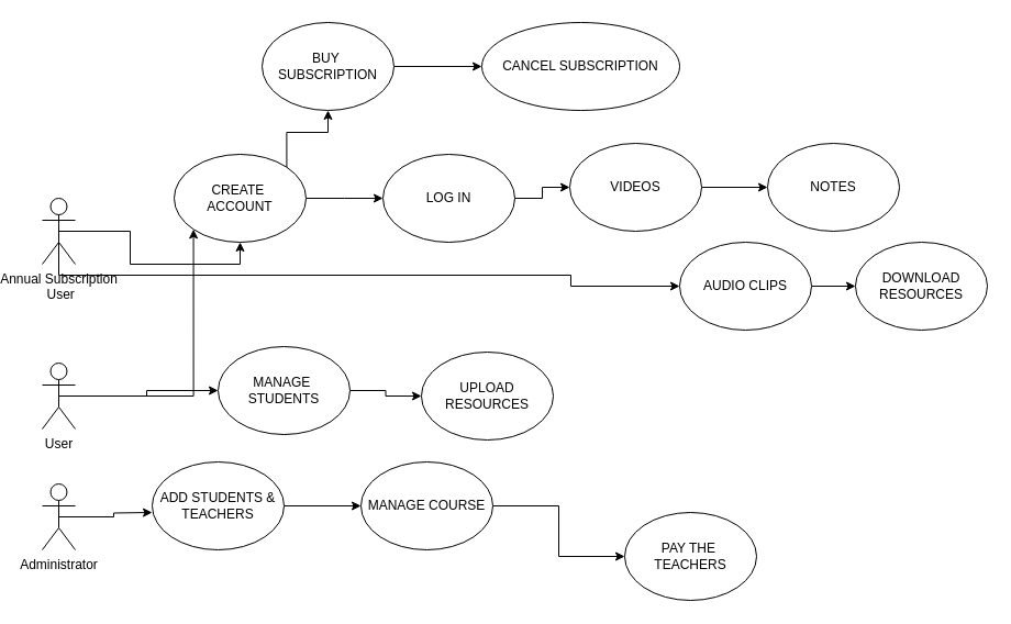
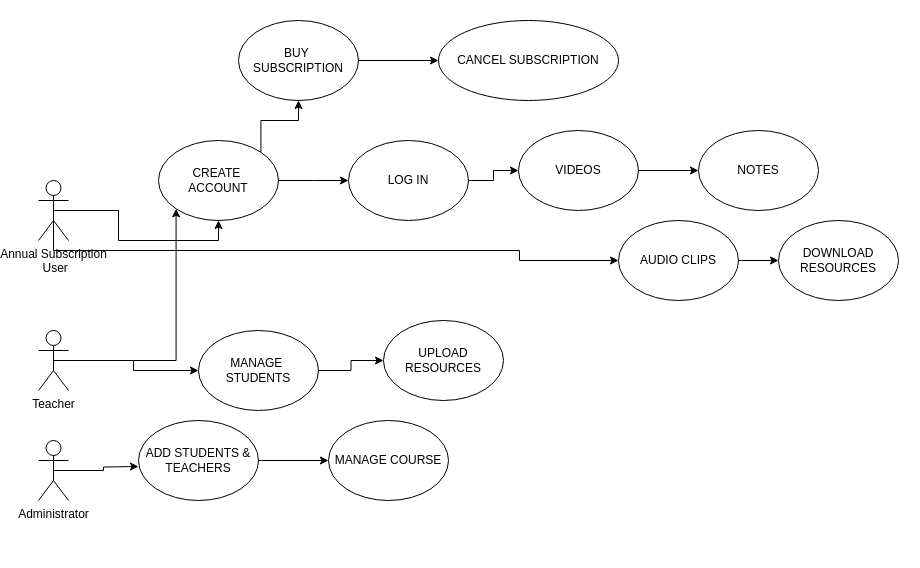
  <mxCell id="0" />
  <mxCell id="1" parent="0" />
  <mxCell id="2" style="edgeStyle=orthogonalEdgeStyle;rounded=0;orthogonalLoop=1;jettySize=auto;html=1;exitX=0.5;exitY=0.5;exitDx=0;exitDy=0;exitPerimeter=0;entryX=0.5;entryY=1;entryDx=0;entryDy=0;" edge="1" parent="1" source="4" target="9"><mxGeometry relative="1" as="geometry"><mxPoint x="200" y="270" as="targetPoint" /><Array as="points"><mxPoint x="100" y="210" /><mxPoint x="100" y="240" /><mxPoint x="200" y="240" /></Array></mxGeometry></mxCell>
  <mxCell id="3" style="edgeStyle=orthogonalEdgeStyle;rounded=0;orthogonalLoop=1;jettySize=auto;html=1;exitX=0.5;exitY=0.5;exitDx=0;exitDy=0;exitPerimeter=0;" edge="1" parent="1" source="4" target="17"><mxGeometry relative="1" as="geometry"><mxPoint x="530" y="260" as="targetPoint" /><Array as="points"><mxPoint x="35" y="250" /><mxPoint x="501" y="250" /></Array></mxGeometry></mxCell>
  <mxCell id="4" value="&lt;div&gt;Annual Subscription&lt;/div&gt;&lt;div&gt;&amp;nbsp;User&lt;/div&gt;" style="shape=umlActor;verticalLabelPosition=bottom;verticalAlign=top;html=1;outlineConnect=0;" vertex="1" parent="1"><mxGeometry x="20" y="180" width="30" height="60" as="geometry" /></mxCell>
  <mxCell id="5" style="edgeStyle=orthogonalEdgeStyle;rounded=0;orthogonalLoop=1;jettySize=auto;html=1;exitX=0.5;exitY=0.5;exitDx=0;exitDy=0;exitPerimeter=0;" edge="1" parent="1" source="6"><mxGeometry relative="1" as="geometry"><mxPoint x="120" y="466" as="targetPoint" /></mxGeometry></mxCell>
  <mxCell id="6" value="Administrator&lt;br&gt;&lt;div&gt;&lt;br&gt;&lt;/div&gt;" style="shape=umlActor;verticalLabelPosition=bottom;verticalAlign=top;html=1;outlineConnect=0;" vertex="1" parent="1"><mxGeometry x="20" y="440" width="30" height="60" as="geometry" /></mxCell>
  <mxCell id="7" style="edgeStyle=orthogonalEdgeStyle;rounded=0;orthogonalLoop=1;jettySize=auto;html=1;exitX=1;exitY=0.5;exitDx=0;exitDy=0;" edge="1" parent="1" source="9"><mxGeometry relative="1" as="geometry"><mxPoint x="330" y="180" as="targetPoint" /></mxGeometry></mxCell>
  <mxCell id="8" style="edgeStyle=orthogonalEdgeStyle;rounded=0;orthogonalLoop=1;jettySize=auto;html=1;exitX=1;exitY=0;exitDx=0;exitDy=0;" edge="1" parent="1" source="9" target="30"><mxGeometry relative="1" as="geometry"><mxPoint x="280" y="120" as="targetPoint" /></mxGeometry></mxCell>
  <mxCell id="9" value="CREATE&amp;nbsp;&lt;div&gt;ACCOUNT&lt;/div&gt;" style="ellipse;whiteSpace=wrap;html=1;" vertex="1" parent="1"><mxGeometry x="140" y="140" width="120" height="80" as="geometry" /></mxCell>
  <mxCell id="10" style="edgeStyle=orthogonalEdgeStyle;rounded=0;orthogonalLoop=1;jettySize=auto;html=1;exitX=1;exitY=0.5;exitDx=0;exitDy=0;" edge="1" parent="1" source="11" target="15"><mxGeometry relative="1" as="geometry" /></mxCell>
  <mxCell id="11" value="LOG IN" style="ellipse;whiteSpace=wrap;html=1;" vertex="1" parent="1"><mxGeometry x="330" y="140" width="120" height="80" as="geometry" /></mxCell>
  <mxCell id="12" style="edgeStyle=orthogonalEdgeStyle;rounded=0;orthogonalLoop=1;jettySize=auto;html=1;exitX=1;exitY=0.5;exitDx=0;exitDy=0;" edge="1" parent="1" source="13" target="21"><mxGeometry relative="1" as="geometry"><mxPoint x="310" y="466" as="targetPoint" /></mxGeometry></mxCell>
  <mxCell id="13" value="ADD STUDENTS &amp;amp; TEACHERS" style="ellipse;whiteSpace=wrap;html=1;" vertex="1" parent="1"><mxGeometry x="120" y="420" width="120" height="80" as="geometry" /></mxCell>
  <mxCell id="14" style="edgeStyle=orthogonalEdgeStyle;rounded=0;orthogonalLoop=1;jettySize=auto;html=1;exitX=1;exitY=0.5;exitDx=0;exitDy=0;" edge="1" parent="1" source="15" target="18"><mxGeometry relative="1" as="geometry"><mxPoint x="650" y="170" as="targetPoint" /></mxGeometry></mxCell>
  <mxCell id="15" value="VIDEOS" style="ellipse;whiteSpace=wrap;html=1;" vertex="1" parent="1"><mxGeometry x="500" y="130" width="120" height="80" as="geometry" /></mxCell>
  <mxCell id="16" style="edgeStyle=orthogonalEdgeStyle;rounded=0;orthogonalLoop=1;jettySize=auto;html=1;exitX=1;exitY=0.5;exitDx=0;exitDy=0;" edge="1" parent="1" source="17" target="19"><mxGeometry relative="1" as="geometry"><mxPoint x="770" y="260" as="targetPoint" /></mxGeometry></mxCell>
  <mxCell id="17" value="AUDIO CLIPS" style="ellipse;whiteSpace=wrap;html=1;" vertex="1" parent="1"><mxGeometry x="600" y="220" width="120" height="80" as="geometry" /></mxCell>
  <mxCell id="18" value="NOTES" style="ellipse;whiteSpace=wrap;html=1;" vertex="1" parent="1"><mxGeometry x="680" y="130" width="120" height="80" as="geometry" /></mxCell>
  <mxCell id="19" value="DOWNLOAD RESOURCES" style="ellipse;whiteSpace=wrap;html=1;" vertex="1" parent="1"><mxGeometry x="760" y="220" width="120" height="80" as="geometry" /></mxCell>
- <mxCell id="20" value="" style="edgeStyle=orthogonalEdgeStyle;rounded=0;orthogonalLoop=1;jettySize=auto;html=1;" edge="1" parent="1" source="21" target="22"><mxGeometry relative="1" as="geometry" /></mxCell>
  <mxCell id="21" value="MANAGE COURSE" style="ellipse;whiteSpace=wrap;html=1;" vertex="1" parent="1"><mxGeometry x="310" y="420" width="120" height="80" as="geometry" /></mxCell>
- <mxCell id="22" value="PAY THE&amp;nbsp;&lt;div&gt;TEACHERS&lt;/div&gt;" style="ellipse;whiteSpace=wrap;html=1;" vertex="1" parent="1"><mxGeometry x="550" y="466" width="120" height="80" as="geometry" /></mxCell>
  <mxCell id="23" style="edgeStyle=orthogonalEdgeStyle;rounded=0;orthogonalLoop=1;jettySize=auto;html=1;exitX=0.5;exitY=0.5;exitDx=0;exitDy=0;exitPerimeter=0;" edge="1" parent="1" source="25" target="28"><mxGeometry relative="1" as="geometry"><mxPoint x="110" y="360" as="targetPoint" /></mxGeometry></mxCell>
  <mxCell id="24" style="edgeStyle=orthogonalEdgeStyle;rounded=0;orthogonalLoop=1;jettySize=auto;html=1;exitX=0.5;exitY=0.5;exitDx=0;exitDy=0;exitPerimeter=0;entryX=0;entryY=1;entryDx=0;entryDy=0;" edge="1" parent="1" source="25" target="9"><mxGeometry relative="1" as="geometry" /></mxCell>
- <mxCell id="25" value="&lt;div&gt;User&lt;/div&gt;" style="shape=umlActor;verticalLabelPosition=bottom;verticalAlign=top;html=1;outlineConnect=0;" vertex="1" parent="1"><mxGeometry x="20" y="330" width="30" height="60" as="geometry" /></mxCell>
+ <mxCell id="25" value="&lt;div&gt;Teacher&lt;/div&gt;" style="shape=umlActor;verticalLabelPosition=bottom;verticalAlign=top;html=1;outlineConnect=0;" vertex="1" parent="1"><mxGeometry x="20" y="330" width="30" height="60" as="geometry" /></mxCell>
  <mxCell id="26" value="UPLOAD RESOURCES" style="ellipse;whiteSpace=wrap;html=1;" vertex="1" parent="1"><mxGeometry x="365" y="320" width="120" height="80" as="geometry" /></mxCell>
  <mxCell id="27" style="edgeStyle=orthogonalEdgeStyle;rounded=0;orthogonalLoop=1;jettySize=auto;html=1;exitX=1;exitY=0.5;exitDx=0;exitDy=0;entryX=0;entryY=0.5;entryDx=0;entryDy=0;" edge="1" parent="1" source="28" target="26"><mxGeometry relative="1" as="geometry" /></mxCell>
- <mxCell id="28" value="MANAGE&amp;nbsp;&lt;div&gt;STUDENTS&lt;/div&gt;" style="ellipse;whiteSpace=wrap;html=1;" vertex="1" parent="1"><mxGeometry x="180" y="315" width="120" height="80" as="geometry" /></mxCell>
+ <mxCell id="28" value="MANAGE&amp;nbsp;&lt;div&gt;STUDENTS&lt;/div&gt;" style="ellipse;whiteSpace=wrap;html=1;" vertex="1" parent="1"><mxGeometry x="180" y="330" width="120" height="80" as="geometry" /></mxCell>
  <mxCell id="29" value="" style="edgeStyle=orthogonalEdgeStyle;rounded=0;orthogonalLoop=1;jettySize=auto;html=1;" edge="1" parent="1" source="30" target="31"><mxGeometry relative="1" as="geometry" /></mxCell>
  <mxCell id="30" value="BUY&amp;nbsp;&lt;div&gt;SUBSCRIPTION&lt;/div&gt;" style="ellipse;whiteSpace=wrap;html=1;" vertex="1" parent="1"><mxGeometry x="220" y="20" width="120" height="80" as="geometry" /></mxCell>
  <mxCell id="31" value="CANCEL SUBSCRIPTION" style="ellipse;whiteSpace=wrap;html=1;" vertex="1" parent="1"><mxGeometry x="420" y="20" width="180" height="80" as="geometry" /></mxCell>
